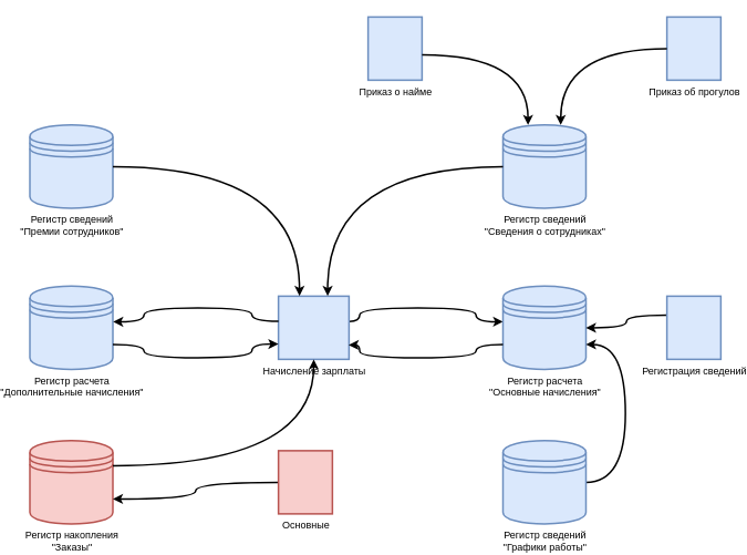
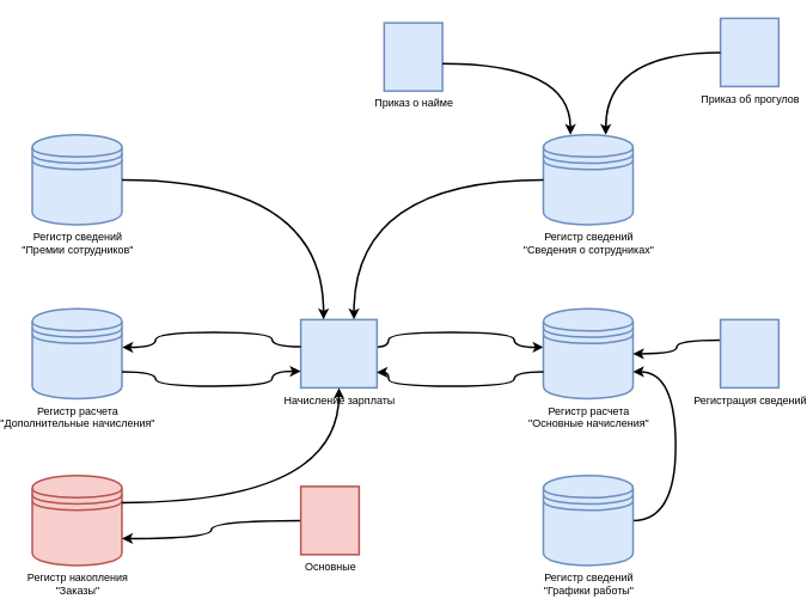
  <mxCell id="0" />
  <mxCell id="1" parent="0" />
  <mxCell id="2" style="edgeStyle=orthogonalEdgeStyle;rounded=1;orthogonalLoop=1;jettySize=auto;html=1;exitX=1.005;exitY=0.401;exitDx=0;exitDy=0;exitPerimeter=0;entryX=0.002;entryY=0.427;entryDx=0;entryDy=0;curved=1;strokeWidth=2;entryPerimeter=0;" edge="1" parent="1" source="3" target="7"><mxGeometry relative="1" as="geometry"><Array as="points"><mxPoint x="418" y="387" /><mxPoint x="418" y="370" /><mxPoint x="558" y="370" /><mxPoint x="558" y="387" /></Array></mxGeometry></mxCell>
  <mxCell id="3" value="Начисление зарплаты" style="shape=mxgraph.bpmn.data2;labelPosition=center;verticalLabelPosition=bottom;align=center;verticalAlign=top;size=15;html=1;fillColor=#dae8fc;strokeColor=#6c8ebf;strokeWidth=2;" vertex="1" parent="1"><mxGeometry x="320" y="356" width="85" height="76" as="geometry" /></mxCell>
  <mxCell id="4" value="Регистр сведений&lt;div&gt;&quot;Сведения о сотрудниках&quot;&lt;/div&gt;" style="shape=datastore;html=1;labelPosition=center;verticalLabelPosition=bottom;align=center;verticalAlign=top;fillColor=#dae8fc;strokeColor=#6c8ebf;strokeWidth=2;" vertex="1" parent="1"><mxGeometry x="590.5" y="150" width="100" height="100" as="geometry" /></mxCell>
  <mxCell id="5" value="Приказ об прогулов" style="shape=mxgraph.bpmn.data2;labelPosition=center;verticalLabelPosition=bottom;align=center;verticalAlign=top;size=15;html=1;fillColor=#dae8fc;strokeColor=#6c8ebf;strokeWidth=2;" vertex="1" parent="1"><mxGeometry x="788" y="20" width="65" height="76" as="geometry" /></mxCell>
- <mxCell id="6" value="Приказ о найме" style="shape=mxgraph.bpmn.data2;labelPosition=center;verticalLabelPosition=bottom;align=center;verticalAlign=top;size=15;html=1;fillColor=#dae8fc;strokeColor=#6c8ebf;strokeWidth=2;" vertex="1" parent="1"><mxGeometry x="428" y="20" width="65" height="76" as="geometry" /></mxCell>
+ <mxCell id="6" value="Приказ о найме" style="shape=mxgraph.bpmn.data2;labelPosition=center;verticalLabelPosition=bottom;align=center;verticalAlign=top;size=15;html=1;fillColor=#dae8fc;strokeColor=#6c8ebf;strokeWidth=2;" vertex="1" parent="1"><mxGeometry x="413" y="25" width="65" height="76" as="geometry" /></mxCell>
  <mxCell id="7" value="Регистр расчета&lt;div&gt;&quot;Основные начисления&quot;&lt;/div&gt;" style="shape=datastore;html=1;labelPosition=center;verticalLabelPosition=bottom;align=center;verticalAlign=top;fillColor=#dae8fc;strokeColor=#6c8ebf;strokeWidth=2;" vertex="1" parent="1"><mxGeometry x="590.5" y="344" width="100" height="100" as="geometry" /></mxCell>
  <mxCell id="8" style="edgeStyle=orthogonalEdgeStyle;rounded=0;orthogonalLoop=1;jettySize=auto;html=1;exitX=0;exitY=0.7;exitDx=0;exitDy=0;entryX=0.995;entryY=0.772;entryDx=0;entryDy=0;entryPerimeter=0;curved=1;strokeWidth=2;" edge="1" parent="1" source="7" target="3"><mxGeometry relative="1" as="geometry"><Array as="points"><mxPoint x="558" y="414" /><mxPoint x="558" y="430" /><mxPoint x="418" y="430" /><mxPoint x="418" y="415" /></Array></mxGeometry></mxCell>
  <mxCell id="9" value="Регистр расчета&lt;div&gt;&quot;Дополнительные начисления&quot;&lt;/div&gt;" style="shape=datastore;html=1;labelPosition=center;verticalLabelPosition=bottom;align=center;verticalAlign=top;fillColor=#dae8fc;strokeColor=#6c8ebf;strokeWidth=2;" vertex="1" parent="1"><mxGeometry x="20.5" y="344" width="100" height="100" as="geometry" /></mxCell>
  <mxCell id="10" style="edgeStyle=orthogonalEdgeStyle;rounded=0;orthogonalLoop=1;jettySize=auto;html=1;exitX=0.001;exitY=0.395;exitDx=0;exitDy=0;exitPerimeter=0;entryX=1.004;entryY=0.428;entryDx=0;entryDy=0;entryPerimeter=0;curved=1;strokeWidth=2;" edge="1" parent="1" source="3" target="9"><mxGeometry relative="1" as="geometry"><Array as="points"><mxPoint x="288" y="386" /><mxPoint x="288" y="370" /><mxPoint x="158" y="370" /><mxPoint x="158" y="387" /></Array></mxGeometry></mxCell>
  <mxCell id="11" style="edgeStyle=orthogonalEdgeStyle;rounded=0;orthogonalLoop=1;jettySize=auto;html=1;exitX=1;exitY=0.7;exitDx=0;exitDy=0;entryX=-0.001;entryY=0.758;entryDx=0;entryDy=0;entryPerimeter=0;curved=1;strokeWidth=2;" edge="1" parent="1" source="9" target="3"><mxGeometry relative="1" as="geometry"><Array as="points"><mxPoint x="158" y="414" /><mxPoint x="158" y="430" /><mxPoint x="288" y="430" /><mxPoint x="288" y="414" /></Array></mxGeometry></mxCell>
  <mxCell id="12" style="edgeStyle=orthogonalEdgeStyle;rounded=0;orthogonalLoop=1;jettySize=auto;html=1;exitX=0;exitY=0.301;exitDx=0;exitDy=0;exitPerimeter=0;entryX=1;entryY=0.5;entryDx=0;entryDy=0;strokeWidth=2;curved=1;" edge="1" parent="1" source="13" target="7"><mxGeometry relative="1" as="geometry" /></mxCell>
  <mxCell id="13" value="Регистрация сведений" style="shape=mxgraph.bpmn.data2;labelPosition=center;verticalLabelPosition=bottom;align=center;verticalAlign=top;size=15;html=1;fillColor=#dae8fc;strokeColor=#6c8ebf;strokeWidth=2;" vertex="1" parent="1"><mxGeometry x="788" y="356" width="65" height="76" as="geometry" /></mxCell>
  <mxCell id="14" value="Регистр накопления&lt;br&gt;&quot;Заказы&quot;" style="shape=datastore;html=1;labelPosition=center;verticalLabelPosition=bottom;align=center;verticalAlign=top;fillColor=#f8cecc;strokeColor=#b85450;strokeWidth=2;" vertex="1" parent="1"><mxGeometry x="20.5" y="530" width="100" height="100" as="geometry" /></mxCell>
  <mxCell id="15" style="edgeStyle=orthogonalEdgeStyle;rounded=0;orthogonalLoop=1;jettySize=auto;html=1;exitX=0;exitY=0.5;exitDx=0;exitDy=0;exitPerimeter=0;entryX=1;entryY=0.7;entryDx=0;entryDy=0;curved=1;strokeWidth=2;" edge="1" parent="1" source="16" target="14"><mxGeometry relative="1" as="geometry" /></mxCell>
  <mxCell id="16" value="Основные" style="shape=mxgraph.bpmn.data2;labelPosition=center;verticalLabelPosition=bottom;align=center;verticalAlign=top;size=15;html=1;fillColor=#f8cecc;strokeColor=#b85450;strokeWidth=2;" vertex="1" parent="1"><mxGeometry x="320" y="542" width="65" height="76" as="geometry" /></mxCell>
  <mxCell id="17" style="edgeStyle=orthogonalEdgeStyle;rounded=1;orthogonalLoop=1;jettySize=auto;html=1;exitX=1;exitY=0.5;exitDx=0;exitDy=0;entryX=1;entryY=0.7;entryDx=0;entryDy=0;curved=1;strokeWidth=2;" edge="1" parent="1" source="18" target="7"><mxGeometry relative="1" as="geometry"><Array as="points"><mxPoint x="738" y="580" /><mxPoint x="738" y="414" /></Array></mxGeometry></mxCell>
  <mxCell id="18" value="Регистр сведений&lt;div&gt;&quot;Графики работы&quot;&lt;/div&gt;" style="shape=datastore;html=1;labelPosition=center;verticalLabelPosition=bottom;align=center;verticalAlign=top;fillColor=#dae8fc;strokeColor=#6c8ebf;strokeWidth=2;" vertex="1" parent="1"><mxGeometry x="590.5" y="530" width="100" height="100" as="geometry" /></mxCell>
  <mxCell id="19" style="edgeStyle=orthogonalEdgeStyle;rounded=0;orthogonalLoop=1;jettySize=auto;html=1;exitX=0;exitY=0.5;exitDx=0;exitDy=0;exitPerimeter=0;entryX=0.696;entryY=0;entryDx=0;entryDy=0;entryPerimeter=0;curved=1;strokeWidth=2;" edge="1" parent="1" source="5" target="4"><mxGeometry relative="1" as="geometry" /></mxCell>
  <mxCell id="20" style="edgeStyle=orthogonalEdgeStyle;rounded=0;orthogonalLoop=1;jettySize=auto;html=1;exitX=0;exitY=0;exitDx=65;exitDy=45.5;exitPerimeter=0;entryX=0.302;entryY=0;entryDx=0;entryDy=0;entryPerimeter=0;curved=1;strokeWidth=2;" edge="1" parent="1" source="6" target="4"><mxGeometry relative="1" as="geometry" /></mxCell>
  <mxCell id="21" value="Регистр сведений&lt;div&gt;&quot;Премии сотрудников&quot;&lt;/div&gt;" style="shape=datastore;html=1;labelPosition=center;verticalLabelPosition=bottom;align=center;verticalAlign=top;fillColor=#dae8fc;strokeColor=#6c8ebf;strokeWidth=2;" vertex="1" parent="1"><mxGeometry x="20.5" y="150" width="100" height="100" as="geometry" /></mxCell>
  <mxCell id="22" style="edgeStyle=orthogonalEdgeStyle;rounded=0;orthogonalLoop=1;jettySize=auto;html=1;exitX=0;exitY=0.5;exitDx=0;exitDy=0;entryX=0.697;entryY=-0.004;entryDx=0;entryDy=0;entryPerimeter=0;curved=1;strokeWidth=2;" edge="1" parent="1" source="4" target="3"><mxGeometry relative="1" as="geometry" /></mxCell>
  <mxCell id="23" style="edgeStyle=orthogonalEdgeStyle;rounded=0;orthogonalLoop=1;jettySize=auto;html=1;exitX=1;exitY=0.5;exitDx=0;exitDy=0;entryX=0.298;entryY=-0.004;entryDx=0;entryDy=0;entryPerimeter=0;curved=1;strokeWidth=2;" edge="1" parent="1" source="21" target="3"><mxGeometry relative="1" as="geometry" /></mxCell>
  <mxCell id="24" style="edgeStyle=orthogonalEdgeStyle;rounded=0;orthogonalLoop=1;jettySize=auto;html=1;exitX=1;exitY=0.3;exitDx=0;exitDy=0;entryX=0.5;entryY=1;entryDx=0;entryDy=0;entryPerimeter=0;curved=1;strokeWidth=2;" edge="1" parent="1" source="14" target="3"><mxGeometry relative="1" as="geometry" /></mxCell>
